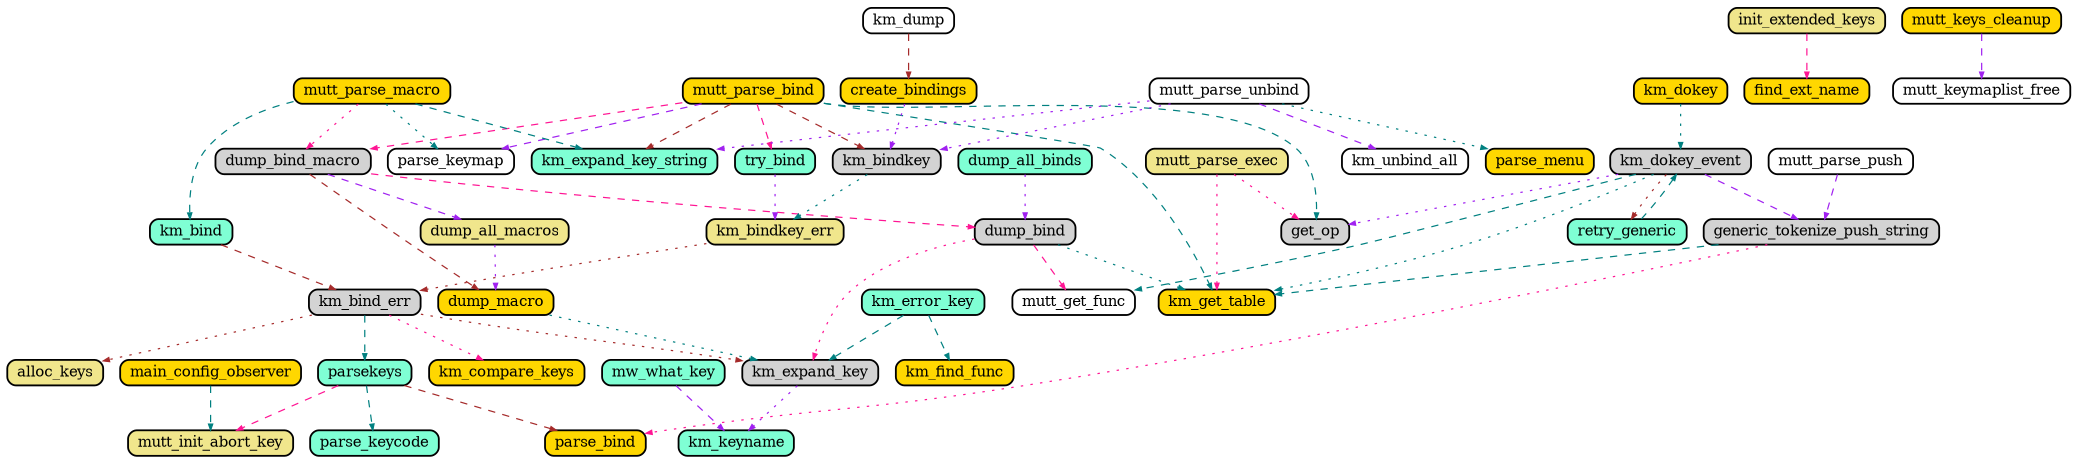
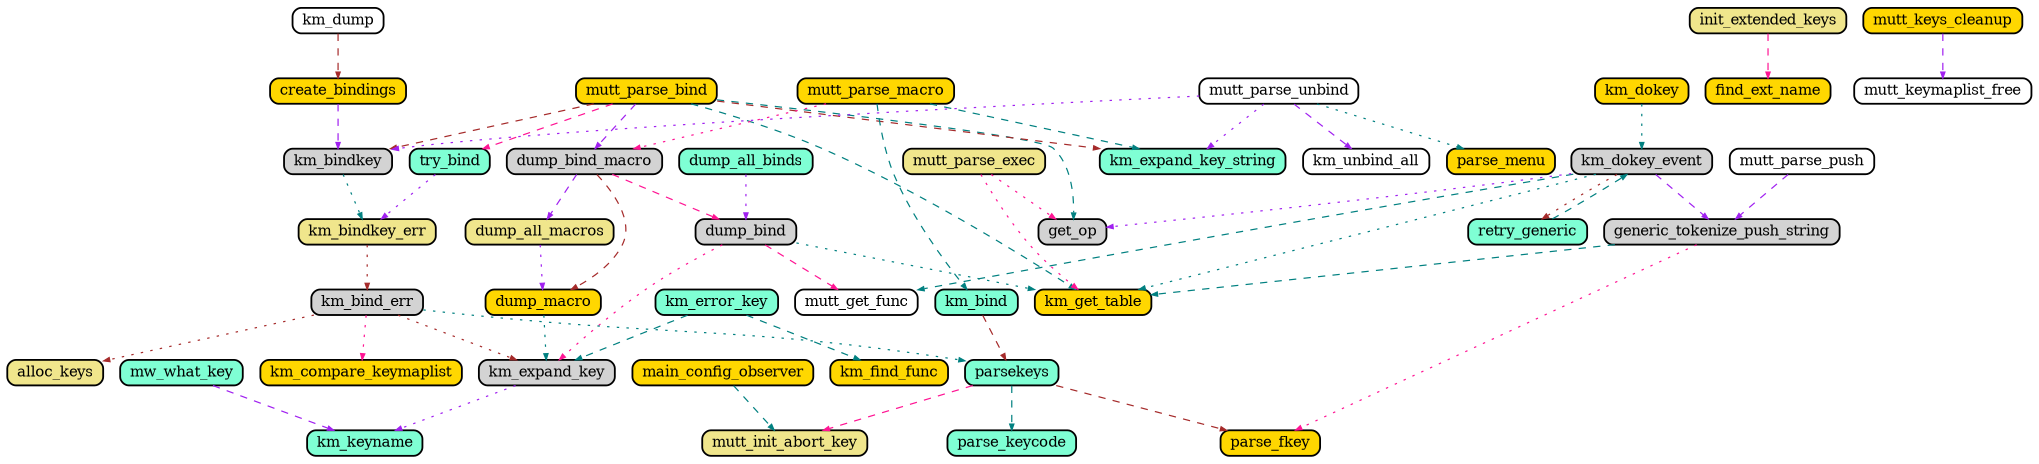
  digraph {
    compound=true
    nodesep=0.2
    rankdir=TB
    ranksep=0.5
    node [color=black fillcolor=gold fontsize=12 penwidth=1.5 shape=Mrecord style=filled]
    edge [arrowsize=0.5 color=teal penwidth=1.0 style=dashed]
    dump_all_binds [fillcolor=aquamarine height=0.2]
    dump_bind [fillcolor=lightgrey height=0.2]
    km_expand_key [fillcolor=lightgrey height=0.2]
    km_get_table [height=0.2]
    mutt_get_func [fillcolor=white height=0.2]
    dump_all_macros [fillcolor=khaki height=0.2]
    dump_macro [height=0.2]
    km_keyname [fillcolor=aquamarine height=0.2]
    dump_bind_macro [fillcolor=lightgrey height=0.2]
    km_dokey [height=0.2]
    km_dokey_event [fillcolor=lightgrey height=0.2]
    retry_generic [fillcolor=aquamarine height=0.2]
    generic_tokenize_push_string [fillcolor=lightgrey height=0.2]
    get_op [fillcolor=lightgrey height=0.2]
-   parse_fkey [height=0.2 label=parse_bind]
+   parse_fkey [height=0.2]
    km_error_key [fillcolor=aquamarine height=0.2]
    km_find_func [height=0.2]
    mutt_parse_bind [height=0.2]
    km_bindkey [fillcolor=lightgrey height=0.2]
    km_expand_key_string [fillcolor=aquamarine height=0.2]
-   parse_keymap [fillcolor=white height=0.2]
    try_bind [fillcolor=aquamarine height=0.2]
    km_bindkey_err [fillcolor=khaki height=0.2]
    mutt_parse_exec [fillcolor=khaki height=0.2]
    mutt_parse_macro [height=0.2]
    km_bind [fillcolor=aquamarine height=0.2]
    km_bind_err [fillcolor=lightgrey height=0.2]
    mutt_parse_push [fillcolor=white height=0.2]
    mutt_parse_unbind [fillcolor=white height=0.2]
    km_unbind_all [fillcolor=white height=0.2]
    parse_menu [height=0.2]
    alloc_keys [fillcolor=khaki height=0.2]
-   km_compare_keys [height=0.2]
+   km_compare_keys [height=0.2 label=km_compare_keymaplist]
    parsekeys [fillcolor=aquamarine height=0.2]
    mutt_init_abort_key [fillcolor=khaki height=0.2]
    parse_keycode [fillcolor=aquamarine height=0.2]
    init_extended_keys [fillcolor=khaki height=0.2]
    find_ext_name [height=0.2]
    n39 [fillcolor=white height=0.2 label=km_dump]
    create_bindings [height=0.2]
    main_config_observer [height=0.2]
    mutt_keys_cleanup [height=0.2]
    mutt_keymaplist_free [fillcolor=white height=0.2]
    mw_what_key [fillcolor=aquamarine height=0.2]
    dump_all_binds -> dump_bind [color=purple style=dotted]
    dump_bind -> km_expand_key [color=deeppink style=dotted]
    dump_bind -> km_get_table [style=dotted]
    dump_bind -> mutt_get_func [color=deeppink]
    km_expand_key -> km_keyname [color=purple style=dotted]
    dump_all_macros -> dump_macro [color=purple style=dotted]
    dump_macro -> km_expand_key [style=dotted]
    dump_bind_macro -> dump_bind [color=deeppink]
    dump_bind_macro -> dump_all_macros [color=purple]
    dump_bind_macro -> dump_macro [color=brown]
    km_dokey -> km_dokey_event [style=dotted]
    km_dokey_event -> km_get_table [style=dotted]
    km_dokey_event -> mutt_get_func
    km_dokey_event -> retry_generic [color=brown style=dotted]
    km_dokey_event -> generic_tokenize_push_string [color=purple]
    km_dokey_event -> get_op [color=purple style=dotted]
    retry_generic -> km_dokey_event
    generic_tokenize_push_string -> km_get_table
    generic_tokenize_push_string -> parse_fkey [color=deeppink style=dotted]
    km_error_key -> km_expand_key
    km_error_key -> km_find_func
    mutt_parse_bind -> km_get_table
-   mutt_parse_bind -> dump_bind_macro [color=deeppink]
+   mutt_parse_bind -> dump_bind_macro [color=purple]
    mutt_parse_bind -> get_op
    mutt_parse_bind -> km_bindkey [color=brown]
    mutt_parse_bind -> km_expand_key_string [color=brown]
-   mutt_parse_bind -> parse_keymap [color=purple]
    mutt_parse_bind -> try_bind [color=deeppink]
    km_bindkey -> km_bindkey_err [style=dotted]
    try_bind -> km_bindkey_err [color=purple style=dotted]
    km_bindkey_err -> km_bind_err [color=brown style=dotted]
    mutt_parse_exec -> km_get_table [color=deeppink style=dotted]
    mutt_parse_exec -> get_op [color=deeppink style=dotted]
    mutt_parse_macro -> dump_bind_macro [color=deeppink style=dotted]
    mutt_parse_macro -> km_expand_key_string
-   mutt_parse_macro -> parse_keymap [style=dotted]
    mutt_parse_macro -> km_bind
-   km_bind -> km_bind_err [color=brown]
+   km_bind -> parsekeys [color=brown]
    km_bind_err -> km_expand_key [color=brown style=dotted]
    km_bind_err -> alloc_keys [color=brown style=dotted]
    km_bind_err -> km_compare_keys [color=deeppink style=dotted]
-   km_bind_err -> parsekeys
+   km_bind_err -> parsekeys [style=dotted]
    mutt_parse_push -> generic_tokenize_push_string [color=purple]
    mutt_parse_unbind -> km_bindkey [color=purple style=dotted]
    mutt_parse_unbind -> km_expand_key_string [color=purple style=dotted]
    mutt_parse_unbind -> km_unbind_all [color=purple]
    mutt_parse_unbind -> parse_menu [style=dotted]
    parsekeys -> parse_fkey [color=brown]
    parsekeys -> mutt_init_abort_key [color=deeppink]
    parsekeys -> parse_keycode
    init_extended_keys -> find_ext_name [color=deeppink]
    n39 -> create_bindings [color=brown]
-   create_bindings -> km_bindkey [color=purple style=dotted]
+   create_bindings -> km_bindkey [color=purple]
    main_config_observer -> mutt_init_abort_key
    mutt_keys_cleanup -> mutt_keymaplist_free [color=purple]
    mw_what_key -> km_keyname [color=purple]
  }
